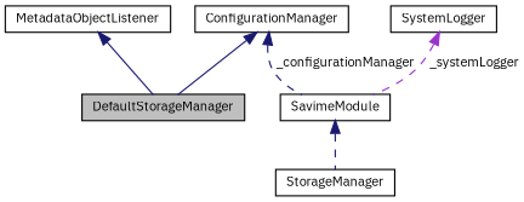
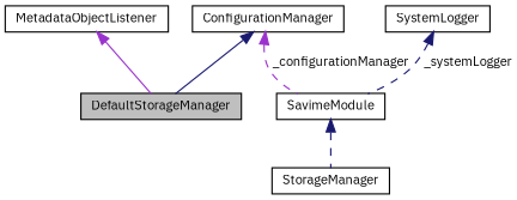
  digraph {
    fontname="IBM Plex Sans"
    node [color=black fillcolor=white fontname="IBM Plex Sans" fontsize=10 shape=record style=filled]
    edge [color=midnightblue dir=back fontname="IBM Plex Sans" fontsize=10 labelfontname=Helvetica labelfontsize=10 style=dashed]
    n1 [fillcolor=grey75 fontcolor=black height=0.2 label=DefaultStorageManager width=0.4]
    n2 [height=0.2 label=StorageManager width=0.4]
    n3 [height=0.2 label=SavimeModule width=0.4]
    n4 [height=0.2 label=SystemLogger width=0.4]
    n5 [height=0.2 label=ConfigurationManager width=0.4]
    n6 [height=0.2 label=MetadataObjectListener width=0.4]
    n3 -> n2
-   n4 -> n3 [color=darkorchid3 label=" _systemLogger"]
+   n4 -> n3 [label=" _systemLogger"]
    n5 -> n1 [style=solid]
-   n5 -> n3 [label=" _configurationManager"]
-   n6 -> n1 [style=solid]
+   n5 -> n3 [color=darkorchid3 label=" _configurationManager"]
+   n6 -> n1 [color=darkorchid3 style=solid]
  }
